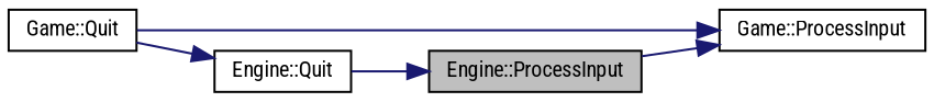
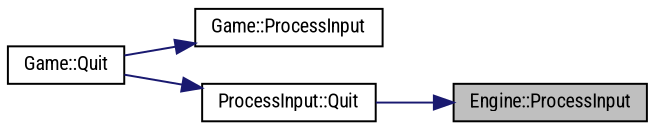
  digraph {
    fontname="Roboto Condensed"
    rankdir=LR
    node [color=black fillcolor=white fontname="Roboto Condensed" fontsize=10 shape=record style=filled]
    edge [color=midnightblue fontname="Roboto Condensed" fontsize=10 labelfontname=Helvetica labelfontsize=10 style=solid]
    n1 [fillcolor=grey75 fontcolor=black height=0.2 label="Engine::ProcessInput" width=0.4]
    n2 [height=0.2 label="Game::ProcessInput" width=0.4]
-   n3 [height=0.2 label="Engine::Quit" width=0.4]
+   n3 [height=0.2 label="ProcessInput::Quit" width=0.4]
    n4 [height=0.2 label="Game::Quit" width=0.4]
-   n1 -> n2
    n3 -> n1
    n4 -> n2
    n4 -> n3
  }
